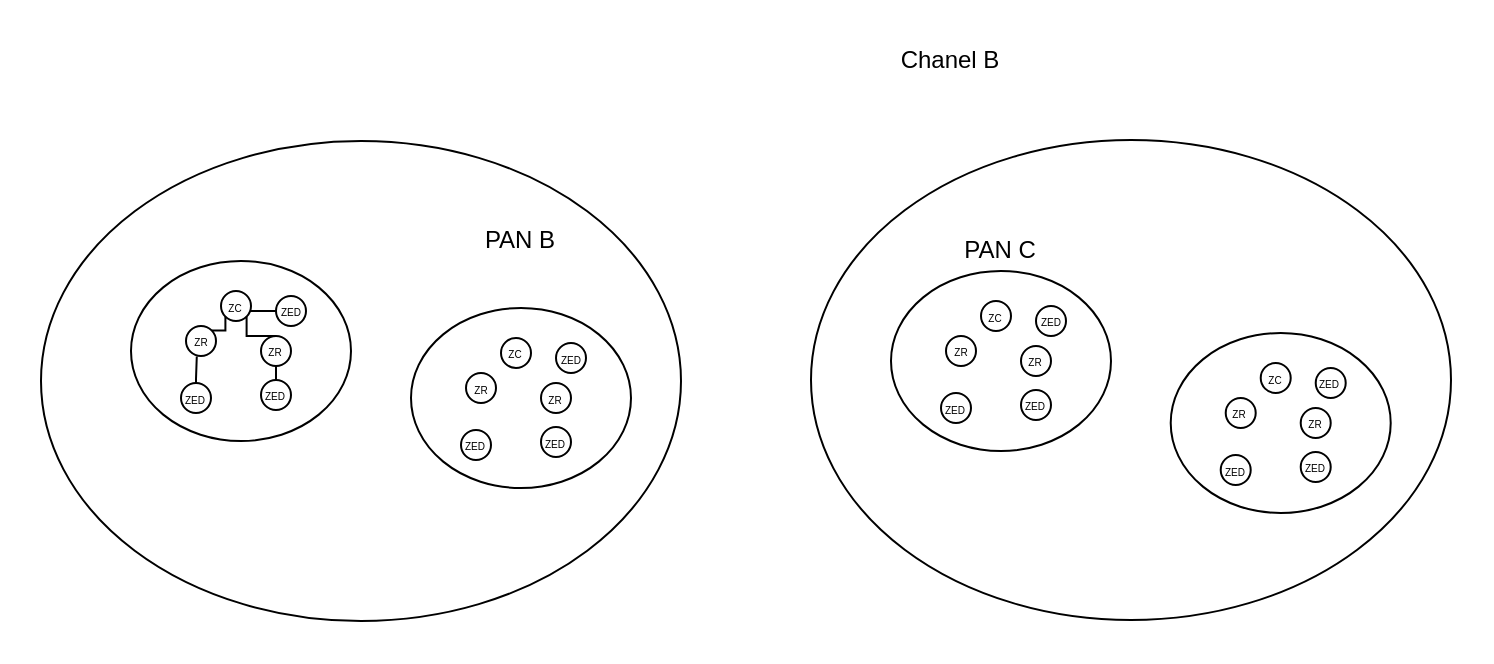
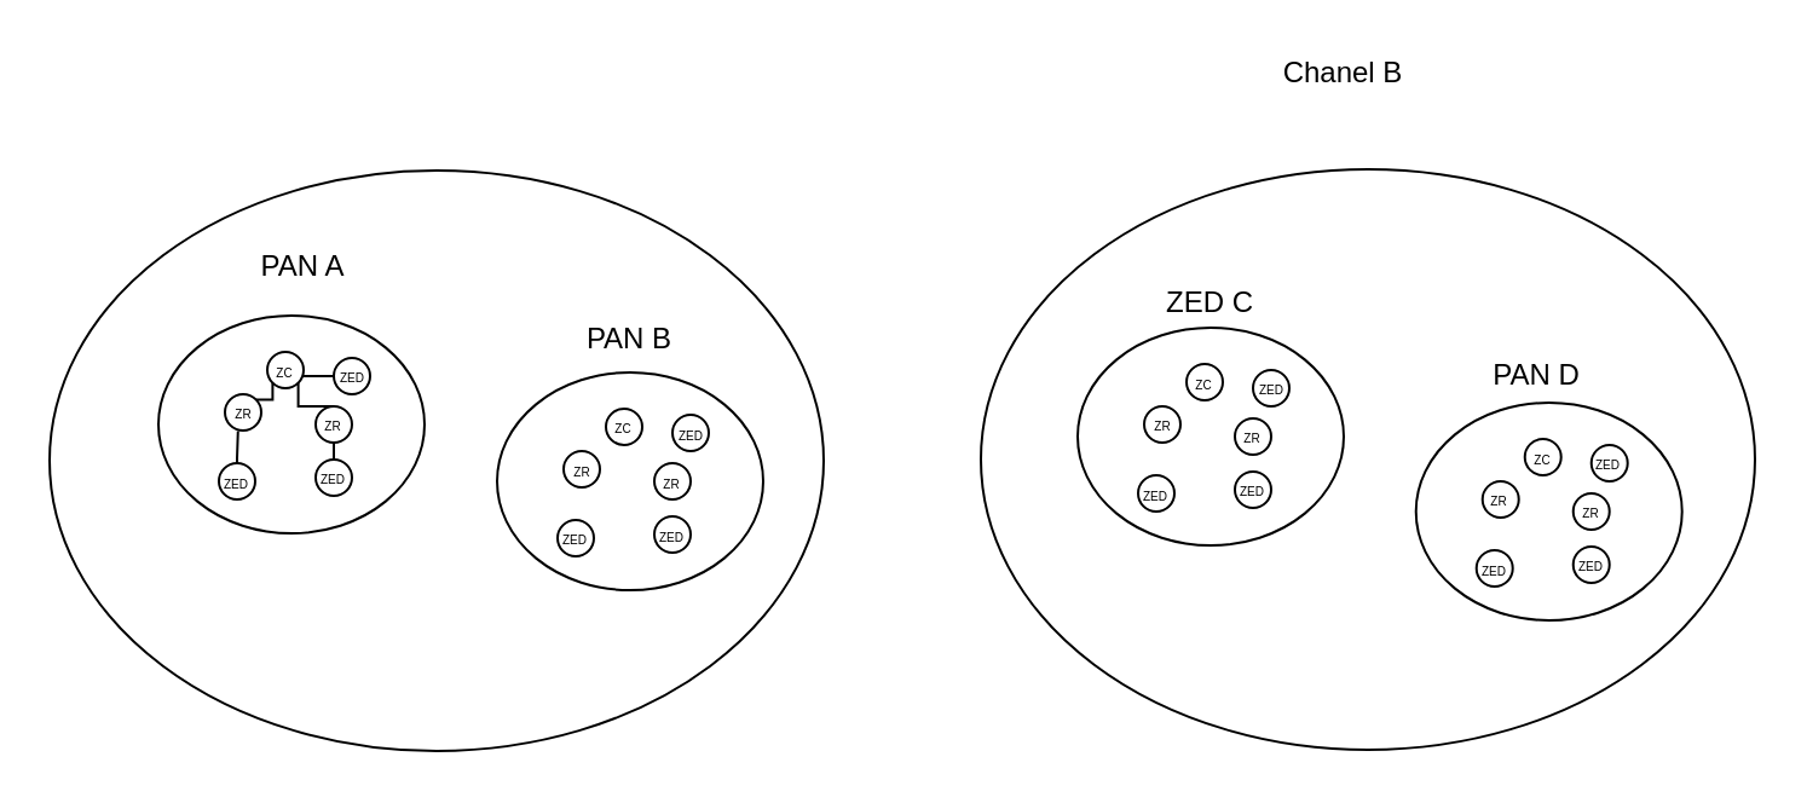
  <mxCell id="0" />
  <mxCell id="1" parent="0" />
  <mxCell id="2" value="" style="ellipse;whiteSpace=wrap;html=1;" vertex="1" parent="1"><mxGeometry x="20" y="70" width="320" height="240" as="geometry" /></mxCell>
  <mxCell id="3" value="" style="ellipse;whiteSpace=wrap;html=1;" vertex="1" parent="1"><mxGeometry x="405" y="69.5" width="320" height="240" as="geometry" /></mxCell>
- <mxCell id="4" value="Chanel B" style="text;html=1;strokeColor=none;fillColor=none;align=center;verticalAlign=middle;whiteSpace=wrap;rounded=0;" vertex="1" parent="1"><mxGeometry x="445" y="20" width="60" height="20" as="geometry" /></mxCell>
+ <mxCell id="4" value="Chanel B" style="text;html=1;strokeColor=none;fillColor=none;align=center;verticalAlign=middle;whiteSpace=wrap;rounded=0;" vertex="1" parent="1"><mxGeometry width="60" height="20" as="geometry" x="525" y="20" /></mxCell>
  <mxCell id="5" value="" style="ellipse;whiteSpace=wrap;html=1;" vertex="1" parent="1"><mxGeometry x="65" y="130" width="110" height="90" as="geometry" /></mxCell>
- <mxCell id="7" value="PAN B" style="text;html=1;strokeColor=none;fillColor=none;align=center;verticalAlign=middle;whiteSpace=wrap;rounded=0;" vertex="1" parent="1"><mxGeometry x="240" y="110" width="40" height="20" as="geometry" /></mxCell>
- <mxCell id="8" value="PAN C" style="text;html=1;strokeColor=none;fillColor=none;align=center;verticalAlign=middle;whiteSpace=wrap;rounded=0;" vertex="1" parent="1"><mxGeometry x="480" y="115" width="40" height="20" as="geometry" /></mxCell>
+ <mxCell id="6" value="PAN A" style="text;html=1;strokeColor=none;fillColor=none;align=center;verticalAlign=middle;whiteSpace=wrap;rounded=0;" vertex="1" parent="1"><mxGeometry x="105" y="100" width="40" height="20" as="geometry" /></mxCell>
+ <mxCell id="7" value="PAN B" style="text;html=1;strokeColor=none;fillColor=none;align=center;verticalAlign=middle;whiteSpace=wrap;rounded=0;" vertex="1" parent="1"><mxGeometry x="240" y="130" width="40" height="20" as="geometry" /></mxCell>
+ <mxCell id="8" value="ZED C" style="text;html=1;strokeColor=none;fillColor=none;align=center;verticalAlign=middle;whiteSpace=wrap;rounded=0;" vertex="1" parent="1"><mxGeometry x="480" y="115" width="40" height="20" as="geometry" /></mxCell>
+ <mxCell id="9" value="PAN D" style="text;html=1;strokeColor=none;fillColor=none;align=center;verticalAlign=middle;whiteSpace=wrap;rounded=0;" vertex="1" parent="1"><mxGeometry x="615" y="145" width="40" height="20" as="geometry" /></mxCell>
  <mxCell id="10" value="ZC" style="ellipse;whiteSpace=wrap;html=1;aspect=fixed;fontSize=5;" vertex="1" parent="1"><mxGeometry x="110" y="145" width="15" height="15" as="geometry" /></mxCell>
  <mxCell id="11" style="edgeStyle=orthogonalEdgeStyle;rounded=0;orthogonalLoop=1;jettySize=auto;html=1;exitX=1;exitY=0;exitDx=0;exitDy=0;entryX=0;entryY=1;entryDx=0;entryDy=0;endArrow=none;endFill=0;fontSize=5;" edge="1" parent="1" source="12" target="10"><mxGeometry relative="1" as="geometry" /></mxCell>
  <mxCell id="12" value="ZR" style="ellipse;whiteSpace=wrap;html=1;aspect=fixed;fontSize=5;" vertex="1" parent="1"><mxGeometry x="92.5" y="162.5" width="15" height="15" as="geometry" /></mxCell>
  <mxCell id="13" style="edgeStyle=orthogonalEdgeStyle;rounded=0;orthogonalLoop=1;jettySize=auto;html=1;exitX=0.5;exitY=1;exitDx=0;exitDy=0;entryX=0.5;entryY=0;entryDx=0;entryDy=0;endArrow=none;endFill=0;fontSize=5;" edge="1" parent="1" source="15" target="20"><mxGeometry relative="1" as="geometry" /></mxCell>
  <mxCell id="14" style="edgeStyle=orthogonalEdgeStyle;rounded=0;orthogonalLoop=1;jettySize=auto;html=1;exitX=0.5;exitY=0;exitDx=0;exitDy=0;entryX=1;entryY=1;entryDx=0;entryDy=0;endArrow=none;endFill=0;fontSize=5;" edge="1" parent="1" source="15" target="10"><mxGeometry relative="1" as="geometry" /></mxCell>
  <mxCell id="15" value="ZR" style="ellipse;whiteSpace=wrap;html=1;aspect=fixed;fontSize=5;" vertex="1" parent="1"><mxGeometry x="130" y="167.5" width="15" height="15" as="geometry" /></mxCell>
  <mxCell id="16" style="edgeStyle=orthogonalEdgeStyle;rounded=0;orthogonalLoop=1;jettySize=auto;html=1;exitX=0;exitY=0.5;exitDx=0;exitDy=0;entryX=0.97;entryY=0.667;entryDx=0;entryDy=0;entryPerimeter=0;endArrow=none;endFill=0;fontSize=5;" edge="1" parent="1" source="17" target="10"><mxGeometry relative="1" as="geometry" /></mxCell>
  <mxCell id="17" value="ZED" style="ellipse;whiteSpace=wrap;html=1;aspect=fixed;fontSize=5;" vertex="1" parent="1"><mxGeometry x="137.5" y="147.5" width="15" height="15" as="geometry" /></mxCell>
  <mxCell id="18" style="edgeStyle=orthogonalEdgeStyle;rounded=0;orthogonalLoop=1;jettySize=auto;html=1;exitX=0.5;exitY=0;exitDx=0;exitDy=0;entryX=0.359;entryY=1.019;entryDx=0;entryDy=0;fontSize=5;endArrow=none;endFill=0;entryPerimeter=0;" edge="1" parent="1" source="19" target="12"><mxGeometry relative="1" as="geometry"><Array as="points"><mxPoint x="98" y="189" /></Array></mxGeometry></mxCell>
  <mxCell id="19" value="ZED" style="ellipse;whiteSpace=wrap;html=1;aspect=fixed;fontSize=5;" vertex="1" parent="1"><mxGeometry x="90" y="191" width="15" height="15" as="geometry" /></mxCell>
  <mxCell id="20" value="ZED" style="ellipse;whiteSpace=wrap;html=1;aspect=fixed;fontSize=5;" vertex="1" parent="1"><mxGeometry x="130" y="189.5" width="15" height="15" as="geometry" /></mxCell>
  <mxCell id="21" value="" style="ellipse;whiteSpace=wrap;html=1;" vertex="1" parent="1"><mxGeometry x="205" y="153.5" width="110" height="90" as="geometry" /></mxCell>
  <mxCell id="22" value="ZC" style="ellipse;whiteSpace=wrap;html=1;aspect=fixed;fontSize=5;" vertex="1" parent="1"><mxGeometry x="250" y="168.5" width="15" height="15" as="geometry" /></mxCell>
  <mxCell id="23" value="ZR" style="ellipse;whiteSpace=wrap;html=1;aspect=fixed;fontSize=5;" vertex="1" parent="1"><mxGeometry x="232.5" y="186" width="15" height="15" as="geometry" /></mxCell>
  <mxCell id="24" value="ZR" style="ellipse;whiteSpace=wrap;html=1;aspect=fixed;fontSize=5;" vertex="1" parent="1"><mxGeometry x="270" y="191" width="15" height="15" as="geometry" /></mxCell>
  <mxCell id="25" value="ZED" style="ellipse;whiteSpace=wrap;html=1;aspect=fixed;fontSize=5;" vertex="1" parent="1"><mxGeometry x="277.5" y="171" width="15" height="15" as="geometry" /></mxCell>
  <mxCell id="26" value="ZED" style="ellipse;whiteSpace=wrap;html=1;aspect=fixed;fontSize=5;" vertex="1" parent="1"><mxGeometry x="230" y="214.5" width="15" height="15" as="geometry" /></mxCell>
  <mxCell id="27" value="ZED" style="ellipse;whiteSpace=wrap;html=1;aspect=fixed;fontSize=5;" vertex="1" parent="1"><mxGeometry x="270" y="213" width="15" height="15" as="geometry" /></mxCell>
  <mxCell id="28" value="" style="ellipse;whiteSpace=wrap;html=1;" vertex="1" parent="1"><mxGeometry x="445" y="135" width="110" height="90" as="geometry" /></mxCell>
  <mxCell id="29" value="ZC" style="ellipse;whiteSpace=wrap;html=1;aspect=fixed;fontSize=5;" vertex="1" parent="1"><mxGeometry x="490" y="150" width="15" height="15" as="geometry" /></mxCell>
  <mxCell id="30" value="ZR" style="ellipse;whiteSpace=wrap;html=1;aspect=fixed;fontSize=5;" vertex="1" parent="1"><mxGeometry x="472.5" y="167.5" width="15" height="15" as="geometry" /></mxCell>
  <mxCell id="31" value="ZR" style="ellipse;whiteSpace=wrap;html=1;aspect=fixed;fontSize=5;" vertex="1" parent="1"><mxGeometry x="510" y="172.5" width="15" height="15" as="geometry" /></mxCell>
  <mxCell id="32" value="ZED" style="ellipse;whiteSpace=wrap;html=1;aspect=fixed;fontSize=5;" vertex="1" parent="1"><mxGeometry x="517.5" y="152.5" width="15" height="15" as="geometry" /></mxCell>
  <mxCell id="33" value="ZED" style="ellipse;whiteSpace=wrap;html=1;aspect=fixed;fontSize=5;" vertex="1" parent="1"><mxGeometry x="470" y="196" width="15" height="15" as="geometry" /></mxCell>
  <mxCell id="34" value="ZED" style="ellipse;whiteSpace=wrap;html=1;aspect=fixed;fontSize=5;" vertex="1" parent="1"><mxGeometry x="510" y="194.5" width="15" height="15" as="geometry" /></mxCell>
  <mxCell id="35" value="" style="ellipse;whiteSpace=wrap;html=1;" vertex="1" parent="1"><mxGeometry x="584.857" y="166" width="110" height="90" as="geometry" /></mxCell>
  <mxCell id="36" value="ZC" style="ellipse;whiteSpace=wrap;html=1;aspect=fixed;fontSize=5;" vertex="1" parent="1"><mxGeometry x="629.857" y="181" width="15" height="15" as="geometry" /></mxCell>
  <mxCell id="37" value="ZR" style="ellipse;whiteSpace=wrap;html=1;aspect=fixed;fontSize=5;" vertex="1" parent="1"><mxGeometry x="612.357" y="198.5" width="15" height="15" as="geometry" /></mxCell>
  <mxCell id="38" value="ZR" style="ellipse;whiteSpace=wrap;html=1;aspect=fixed;fontSize=5;" vertex="1" parent="1"><mxGeometry x="649.857" y="203.5" width="15" height="15" as="geometry" /></mxCell>
  <mxCell id="39" value="ZED" style="ellipse;whiteSpace=wrap;html=1;aspect=fixed;fontSize=5;" vertex="1" parent="1"><mxGeometry x="657.357" y="183.5" width="15" height="15" as="geometry" /></mxCell>
  <mxCell id="40" value="ZED" style="ellipse;whiteSpace=wrap;html=1;aspect=fixed;fontSize=5;" vertex="1" parent="1"><mxGeometry x="609.857" y="227" width="15" height="15" as="geometry" /></mxCell>
  <mxCell id="41" value="ZED" style="ellipse;whiteSpace=wrap;html=1;aspect=fixed;fontSize=5;" vertex="1" parent="1"><mxGeometry x="649.857" y="225.5" width="15" height="15" as="geometry" /></mxCell>
